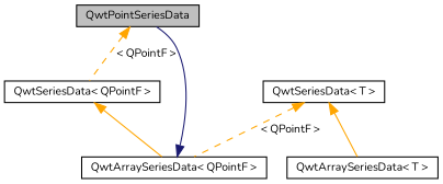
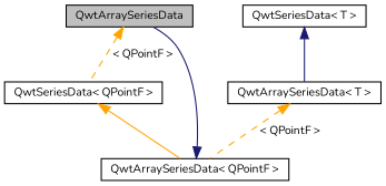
  digraph {
    fontname=Nunito
    node [color=black fillcolor=white fontname=Nunito fontsize=10 shape=record style=filled]
    edge [color=orange dir=back fontname=Nunito fontsize=10 labelfontname=FreeSans labelfontsize=10 style=solid]
-   n1 [fillcolor=grey75 fontcolor=black height=0.2 label=QwtPointSeriesData width=0.4]
+   n1 [fillcolor=grey75 fontcolor=black height=0.2 label=QwtArraySeriesData width=0.4]
    n2 [height=0.2 label="QwtSeriesData\< QPointF \>" width=0.4]
    n3 [height=0.2 label="QwtArraySeriesData\< QPointF \>" width=0.4]
    n4 [height=0.2 label="QwtSeriesData\< T \>" width=0.4]
    n5 [height=0.2 label="QwtArraySeriesData\< T \>" width=0.4]
    n1 -> n2 [label=" \< QPointF \>" style=dashed]
    n2 -> n3
    n3 -> n1 [color=midnightblue]
-   n4 -> n5
-   n4 -> n3 [label=" \< QPointF \>" style=dashed]
+   n4 -> n5 [color=midnightblue]
+   n5 -> n3 [label=" \< QPointF \>" style=dashed]
  }
